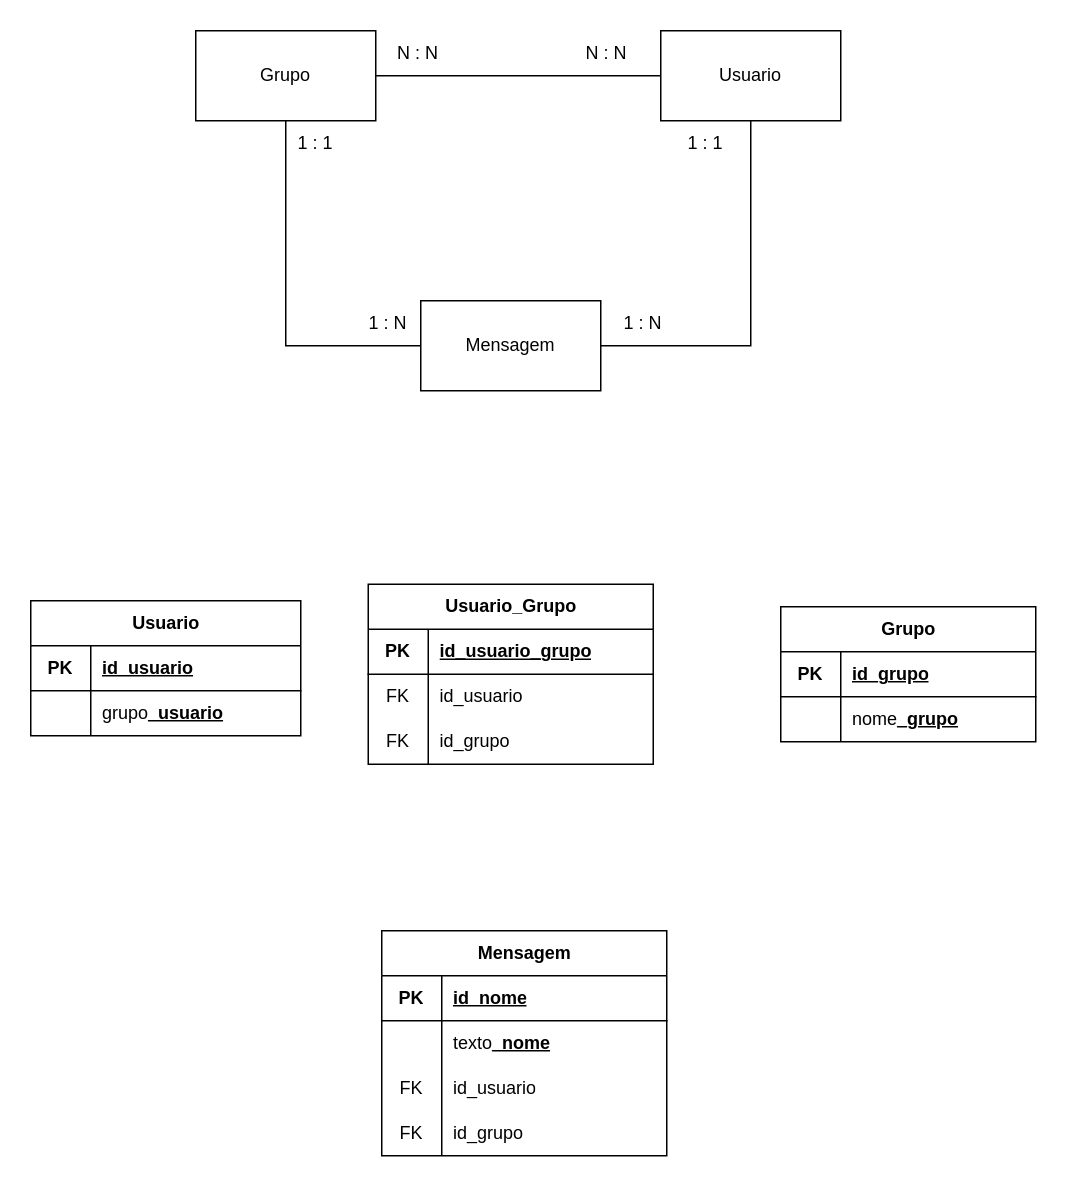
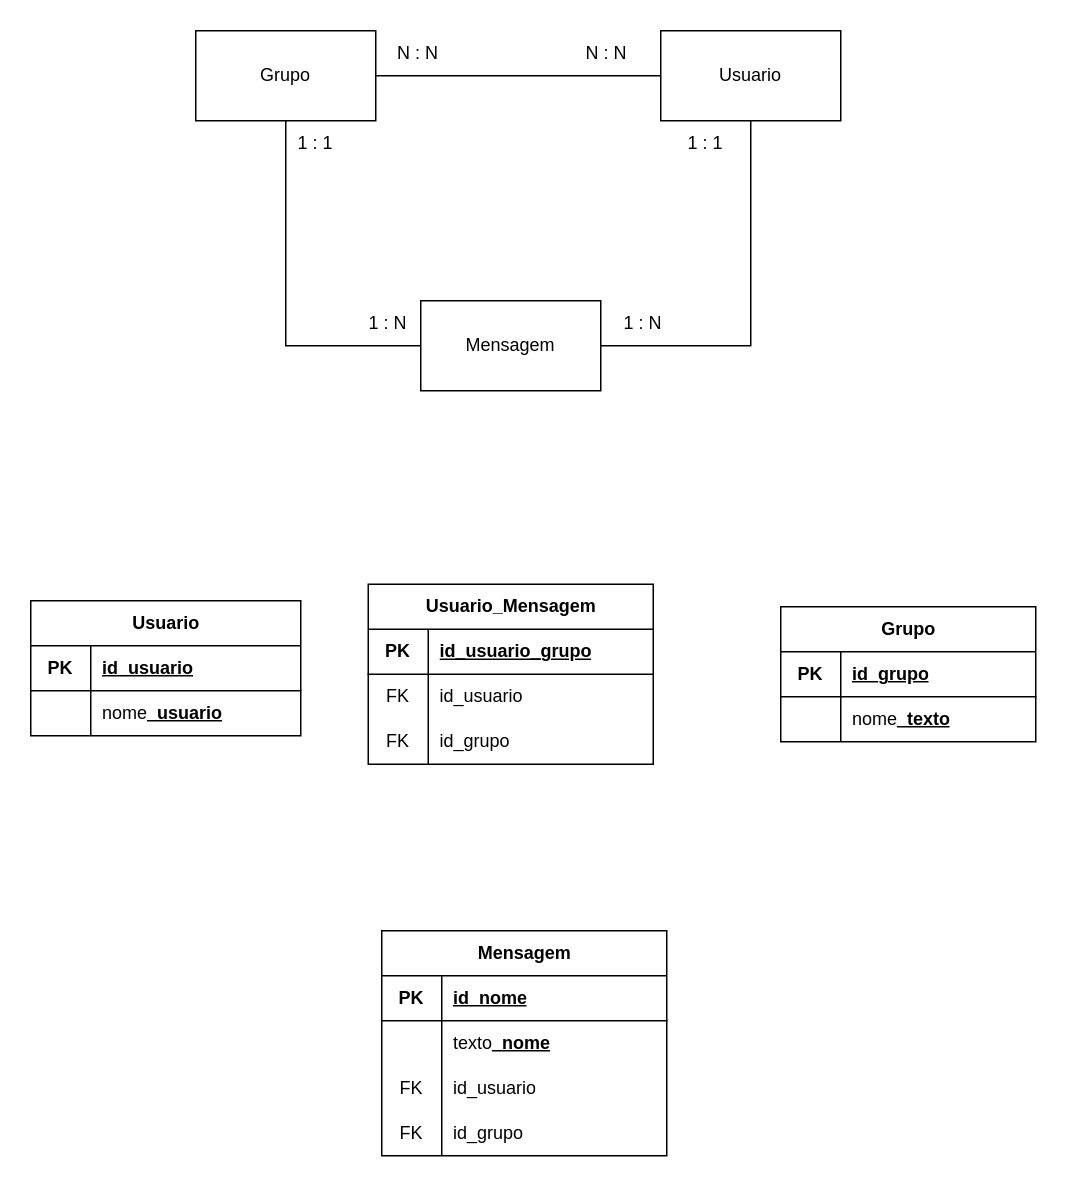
  <mxCell id="0" />
  <mxCell id="1" parent="0" />
  <mxCell id="2" style="edgeStyle=orthogonalEdgeStyle;rounded=0;orthogonalLoop=1;jettySize=auto;html=1;exitX=0.5;exitY=1;exitDx=0;exitDy=0;entryX=1;entryY=0.5;entryDx=0;entryDy=0;endArrow=none;startFill=0;" edge="1" parent="1" source="3" target="7"><mxGeometry relative="1" as="geometry" /></mxCell>
  <mxCell id="3" value="Usuario" style="rounded=0;whiteSpace=wrap;html=1;" vertex="1" parent="1"><mxGeometry x="440" y="20" width="120" height="60" as="geometry" /></mxCell>
  <mxCell id="4" style="edgeStyle=orthogonalEdgeStyle;rounded=0;orthogonalLoop=1;jettySize=auto;html=1;exitX=1;exitY=0.5;exitDx=0;exitDy=0;endArrow=none;startFill=0;" edge="1" parent="1" source="6" target="3"><mxGeometry relative="1" as="geometry" /></mxCell>
  <mxCell id="5" style="edgeStyle=orthogonalEdgeStyle;rounded=0;orthogonalLoop=1;jettySize=auto;html=1;exitX=0.5;exitY=1;exitDx=0;exitDy=0;entryX=0;entryY=0.5;entryDx=0;entryDy=0;endArrow=none;startFill=0;" edge="1" parent="1" source="6" target="7"><mxGeometry relative="1" as="geometry" /></mxCell>
  <mxCell id="6" value="Grupo" style="rounded=0;whiteSpace=wrap;html=1;" vertex="1" parent="1"><mxGeometry x="130" y="20" width="120" height="60" as="geometry" /></mxCell>
  <mxCell id="7" value="Mensagem" style="rounded=0;whiteSpace=wrap;html=1;" vertex="1" parent="1"><mxGeometry x="280" y="200" width="120" height="60" as="geometry" /></mxCell>
  <mxCell id="8" value="N : N&amp;nbsp;" style="text;html=1;align=center;verticalAlign=middle;whiteSpace=wrap;rounded=0;" vertex="1" parent="1"><mxGeometry x="240" y="20" width="80" height="30" as="geometry" /></mxCell>
  <mxCell id="9" value="N : N" style="text;html=1;align=center;verticalAlign=middle;whiteSpace=wrap;rounded=0;" vertex="1" parent="1"><mxGeometry x="364" y="20" width="80" height="30" as="geometry" /></mxCell>
  <mxCell id="10" value="1 : 1" style="text;html=1;align=center;verticalAlign=middle;whiteSpace=wrap;rounded=0;" vertex="1" parent="1"><mxGeometry x="170" y="80" width="80" height="30" as="geometry" /></mxCell>
  <mxCell id="11" value="1 : N&amp;nbsp;" style="text;html=1;align=center;verticalAlign=middle;whiteSpace=wrap;rounded=0;" vertex="1" parent="1"><mxGeometry x="220" y="200" width="80" height="30" as="geometry" /></mxCell>
  <mxCell id="12" value="1 : 1" style="text;html=1;align=center;verticalAlign=middle;whiteSpace=wrap;rounded=0;" vertex="1" parent="1"><mxGeometry x="430" y="80" width="80" height="30" as="geometry" /></mxCell>
  <mxCell id="13" value="1 : N&amp;nbsp;" style="text;html=1;align=center;verticalAlign=middle;whiteSpace=wrap;rounded=0;" vertex="1" parent="1"><mxGeometry x="390" y="200" width="80" height="30" as="geometry" /></mxCell>
  <mxCell id="14" value="Usuario" style="shape=table;startSize=30;container=1;collapsible=1;childLayout=tableLayout;fixedRows=1;rowLines=0;fontStyle=1;align=center;resizeLast=1;html=1;" vertex="1" parent="1"><mxGeometry x="20" y="400" width="180" height="90" as="geometry" /></mxCell>
  <mxCell id="15" value="" style="shape=tableRow;horizontal=0;startSize=0;swimlaneHead=0;swimlaneBody=0;fillColor=none;collapsible=0;dropTarget=0;points=[[0,0.5],[1,0.5]];portConstraint=eastwest;top=0;left=0;right=0;bottom=1;" vertex="1" parent="14"><mxGeometry y="30" width="180" height="30" as="geometry" /></mxCell>
  <mxCell id="16" value="PK" style="shape=partialRectangle;connectable=0;fillColor=none;top=0;left=0;bottom=0;right=0;fontStyle=1;overflow=hidden;whiteSpace=wrap;html=1;" vertex="1" parent="15"><mxGeometry width="40" height="30" as="geometry"><mxRectangle width="40" height="30" as="alternateBounds" /></mxGeometry></mxCell>
  <mxCell id="17" value="id_usuario" style="shape=partialRectangle;connectable=0;fillColor=none;top=0;left=0;bottom=0;right=0;align=left;spacingLeft=6;fontStyle=5;overflow=hidden;whiteSpace=wrap;html=1;" vertex="1" parent="15"><mxGeometry x="40" width="140" height="30" as="geometry"><mxRectangle width="140" height="30" as="alternateBounds" /></mxGeometry></mxCell>
  <mxCell id="18" value="" style="shape=tableRow;horizontal=0;startSize=0;swimlaneHead=0;swimlaneBody=0;fillColor=none;collapsible=0;dropTarget=0;points=[[0,0.5],[1,0.5]];portConstraint=eastwest;top=0;left=0;right=0;bottom=0;" vertex="1" parent="14"><mxGeometry y="60" width="180" height="30" as="geometry" /></mxCell>
  <mxCell id="19" value="" style="shape=partialRectangle;connectable=0;fillColor=none;top=0;left=0;bottom=0;right=0;editable=1;overflow=hidden;whiteSpace=wrap;html=1;" vertex="1" parent="18"><mxGeometry width="40" height="30" as="geometry"><mxRectangle width="40" height="30" as="alternateBounds" /></mxGeometry></mxCell>
- <mxCell id="20" value="grupo&lt;span style=&quot;font-weight: 700; text-decoration-line: underline;&quot;&gt;_usuario&lt;/span&gt;" style="shape=partialRectangle;connectable=0;fillColor=none;top=0;left=0;bottom=0;right=0;align=left;spacingLeft=6;overflow=hidden;whiteSpace=wrap;html=1;" vertex="1" parent="18"><mxGeometry x="40" width="140" height="30" as="geometry"><mxRectangle width="140" height="30" as="alternateBounds" /></mxGeometry></mxCell>
+ <mxCell id="20" value="nome&lt;span style=&quot;font-weight: 700; text-decoration-line: underline;&quot;&gt;_usuario&lt;/span&gt;" style="shape=partialRectangle;connectable=0;fillColor=none;top=0;left=0;bottom=0;right=0;align=left;spacingLeft=6;overflow=hidden;whiteSpace=wrap;html=1;" vertex="1" parent="18"><mxGeometry x="40" width="140" height="30" as="geometry"><mxRectangle width="140" height="30" as="alternateBounds" /></mxGeometry></mxCell>
  <mxCell id="21" value="Grupo" style="shape=table;startSize=30;container=1;collapsible=1;childLayout=tableLayout;fixedRows=1;rowLines=0;fontStyle=1;align=center;resizeLast=1;html=1;" vertex="1" parent="1"><mxGeometry x="520" y="404" width="170" height="90" as="geometry"><mxRectangle x="340" y="520" width="70" height="30" as="alternateBounds" /></mxGeometry></mxCell>
  <mxCell id="22" value="" style="shape=tableRow;horizontal=0;startSize=0;swimlaneHead=0;swimlaneBody=0;fillColor=none;collapsible=0;dropTarget=0;points=[[0,0.5],[1,0.5]];portConstraint=eastwest;top=0;left=0;right=0;bottom=1;" vertex="1" parent="21"><mxGeometry y="30" width="170" height="30" as="geometry" /></mxCell>
  <mxCell id="23" value="PK" style="shape=partialRectangle;connectable=0;fillColor=none;top=0;left=0;bottom=0;right=0;fontStyle=1;overflow=hidden;whiteSpace=wrap;html=1;" vertex="1" parent="22"><mxGeometry width="40" height="30" as="geometry"><mxRectangle width="40" height="30" as="alternateBounds" /></mxGeometry></mxCell>
  <mxCell id="24" value="id_grupo" style="shape=partialRectangle;connectable=0;fillColor=none;top=0;left=0;bottom=0;right=0;align=left;spacingLeft=6;fontStyle=5;overflow=hidden;whiteSpace=wrap;html=1;" vertex="1" parent="22"><mxGeometry x="40" width="130" height="30" as="geometry"><mxRectangle width="130" height="30" as="alternateBounds" /></mxGeometry></mxCell>
  <mxCell id="25" value="" style="shape=tableRow;horizontal=0;startSize=0;swimlaneHead=0;swimlaneBody=0;fillColor=none;collapsible=0;dropTarget=0;points=[[0,0.5],[1,0.5]];portConstraint=eastwest;top=0;left=0;right=0;bottom=0;" vertex="1" parent="21"><mxGeometry y="60" width="170" height="30" as="geometry" /></mxCell>
  <mxCell id="26" value="" style="shape=partialRectangle;connectable=0;fillColor=none;top=0;left=0;bottom=0;right=0;editable=1;overflow=hidden;whiteSpace=wrap;html=1;" vertex="1" parent="25"><mxGeometry width="40" height="30" as="geometry"><mxRectangle width="40" height="30" as="alternateBounds" /></mxGeometry></mxCell>
- <mxCell id="27" value="nome&lt;span style=&quot;font-weight: 700; text-decoration-line: underline;&quot;&gt;_grupo&lt;/span&gt;" style="shape=partialRectangle;connectable=0;fillColor=none;top=0;left=0;bottom=0;right=0;align=left;spacingLeft=6;overflow=hidden;whiteSpace=wrap;html=1;" vertex="1" parent="25"><mxGeometry x="40" width="130" height="30" as="geometry"><mxRectangle width="130" height="30" as="alternateBounds" /></mxGeometry></mxCell>
+ <mxCell id="27" value="nome&lt;span style=&quot;font-weight: 700; text-decoration-line: underline;&quot;&gt;_texto&lt;/span&gt;" style="shape=partialRectangle;connectable=0;fillColor=none;top=0;left=0;bottom=0;right=0;align=left;spacingLeft=6;overflow=hidden;whiteSpace=wrap;html=1;" vertex="1" parent="25"><mxGeometry x="40" width="130" height="30" as="geometry"><mxRectangle width="130" height="30" as="alternateBounds" /></mxGeometry></mxCell>
  <mxCell id="28" value="Mensagem" style="shape=table;startSize=30;container=1;collapsible=1;childLayout=tableLayout;fixedRows=1;rowLines=0;fontStyle=1;align=center;resizeLast=1;html=1;" vertex="1" parent="1"><mxGeometry x="254" y="620" width="190" height="150" as="geometry"><mxRectangle x="340" y="520" width="70" height="30" as="alternateBounds" /></mxGeometry></mxCell>
  <mxCell id="29" value="" style="shape=tableRow;horizontal=0;startSize=0;swimlaneHead=0;swimlaneBody=0;fillColor=none;collapsible=0;dropTarget=0;points=[[0,0.5],[1,0.5]];portConstraint=eastwest;top=0;left=0;right=0;bottom=1;" vertex="1" parent="28"><mxGeometry y="30" width="190" height="30" as="geometry" /></mxCell>
  <mxCell id="30" value="PK" style="shape=partialRectangle;connectable=0;fillColor=none;top=0;left=0;bottom=0;right=0;fontStyle=1;overflow=hidden;whiteSpace=wrap;html=1;" vertex="1" parent="29"><mxGeometry width="40" height="30" as="geometry"><mxRectangle width="40" height="30" as="alternateBounds" /></mxGeometry></mxCell>
  <mxCell id="31" value="id_nome" style="shape=partialRectangle;connectable=0;fillColor=none;top=0;left=0;bottom=0;right=0;align=left;spacingLeft=6;fontStyle=5;overflow=hidden;whiteSpace=wrap;html=1;" vertex="1" parent="29"><mxGeometry x="40" width="150" height="30" as="geometry"><mxRectangle width="150" height="30" as="alternateBounds" /></mxGeometry></mxCell>
  <mxCell id="32" value="" style="shape=tableRow;horizontal=0;startSize=0;swimlaneHead=0;swimlaneBody=0;fillColor=none;collapsible=0;dropTarget=0;points=[[0,0.5],[1,0.5]];portConstraint=eastwest;top=0;left=0;right=0;bottom=0;" vertex="1" parent="28"><mxGeometry y="60" width="190" height="30" as="geometry" /></mxCell>
  <mxCell id="33" value="" style="shape=partialRectangle;connectable=0;fillColor=none;top=0;left=0;bottom=0;right=0;editable=1;overflow=hidden;whiteSpace=wrap;html=1;" vertex="1" parent="32"><mxGeometry width="40" height="30" as="geometry"><mxRectangle width="40" height="30" as="alternateBounds" /></mxGeometry></mxCell>
  <mxCell id="34" value="texto&lt;span style=&quot;font-weight: 700; text-decoration-line: underline;&quot;&gt;_nome&lt;/span&gt;" style="shape=partialRectangle;connectable=0;fillColor=none;top=0;left=0;bottom=0;right=0;align=left;spacingLeft=6;overflow=hidden;whiteSpace=wrap;html=1;" vertex="1" parent="32"><mxGeometry x="40" width="150" height="30" as="geometry"><mxRectangle width="150" height="30" as="alternateBounds" /></mxGeometry></mxCell>
  <mxCell id="35" style="shape=tableRow;horizontal=0;startSize=0;swimlaneHead=0;swimlaneBody=0;fillColor=none;collapsible=0;dropTarget=0;points=[[0,0.5],[1,0.5]];portConstraint=eastwest;top=0;left=0;right=0;bottom=0;" vertex="1" parent="28"><mxGeometry y="90" width="190" height="30" as="geometry" /></mxCell>
  <mxCell id="36" value="FK" style="shape=partialRectangle;connectable=0;fillColor=none;top=0;left=0;bottom=0;right=0;editable=1;overflow=hidden;whiteSpace=wrap;html=1;" vertex="1" parent="35"><mxGeometry width="40" height="30" as="geometry"><mxRectangle width="40" height="30" as="alternateBounds" /></mxGeometry></mxCell>
  <mxCell id="37" value="id_usuario" style="shape=partialRectangle;connectable=0;fillColor=none;top=0;left=0;bottom=0;right=0;align=left;spacingLeft=6;overflow=hidden;whiteSpace=wrap;html=1;" vertex="1" parent="35"><mxGeometry x="40" width="150" height="30" as="geometry"><mxRectangle width="150" height="30" as="alternateBounds" /></mxGeometry></mxCell>
  <mxCell id="38" style="shape=tableRow;horizontal=0;startSize=0;swimlaneHead=0;swimlaneBody=0;fillColor=none;collapsible=0;dropTarget=0;points=[[0,0.5],[1,0.5]];portConstraint=eastwest;top=0;left=0;right=0;bottom=0;" vertex="1" parent="28"><mxGeometry y="120" width="190" height="30" as="geometry" /></mxCell>
  <mxCell id="39" value="FK" style="shape=partialRectangle;connectable=0;fillColor=none;top=0;left=0;bottom=0;right=0;editable=1;overflow=hidden;whiteSpace=wrap;html=1;" vertex="1" parent="38"><mxGeometry width="40" height="30" as="geometry"><mxRectangle width="40" height="30" as="alternateBounds" /></mxGeometry></mxCell>
  <mxCell id="40" value="id_grupo" style="shape=partialRectangle;connectable=0;fillColor=none;top=0;left=0;bottom=0;right=0;align=left;spacingLeft=6;overflow=hidden;whiteSpace=wrap;html=1;" vertex="1" parent="38"><mxGeometry x="40" width="150" height="30" as="geometry"><mxRectangle width="150" height="30" as="alternateBounds" /></mxGeometry></mxCell>
- <mxCell id="41" value="Usuario_Grupo" style="shape=table;startSize=30;container=1;collapsible=1;childLayout=tableLayout;fixedRows=1;rowLines=0;fontStyle=1;align=center;resizeLast=1;html=1;" vertex="1" parent="1"><mxGeometry x="245" y="389" width="190" height="120" as="geometry"><mxRectangle x="340" y="520" width="70" height="30" as="alternateBounds" /></mxGeometry></mxCell>
+ <mxCell id="41" value="Usuario_Mensagem" style="shape=table;startSize=30;container=1;collapsible=1;childLayout=tableLayout;fixedRows=1;rowLines=0;fontStyle=1;align=center;resizeLast=1;html=1;" vertex="1" parent="1"><mxGeometry x="245" y="389" width="190" height="120" as="geometry"><mxRectangle x="340" y="520" width="70" height="30" as="alternateBounds" /></mxGeometry></mxCell>
  <mxCell id="42" value="" style="shape=tableRow;horizontal=0;startSize=0;swimlaneHead=0;swimlaneBody=0;fillColor=none;collapsible=0;dropTarget=0;points=[[0,0.5],[1,0.5]];portConstraint=eastwest;top=0;left=0;right=0;bottom=1;" vertex="1" parent="41"><mxGeometry y="30" width="190" height="30" as="geometry" /></mxCell>
  <mxCell id="43" value="PK" style="shape=partialRectangle;connectable=0;fillColor=none;top=0;left=0;bottom=0;right=0;fontStyle=1;overflow=hidden;whiteSpace=wrap;html=1;" vertex="1" parent="42"><mxGeometry width="40" height="30" as="geometry"><mxRectangle width="40" height="30" as="alternateBounds" /></mxGeometry></mxCell>
  <mxCell id="44" value="id_usuario_grupo" style="shape=partialRectangle;connectable=0;fillColor=none;top=0;left=0;bottom=0;right=0;align=left;spacingLeft=6;fontStyle=5;overflow=hidden;whiteSpace=wrap;html=1;" vertex="1" parent="42"><mxGeometry x="40" width="150" height="30" as="geometry"><mxRectangle width="150" height="30" as="alternateBounds" /></mxGeometry></mxCell>
  <mxCell id="45" style="shape=tableRow;horizontal=0;startSize=0;swimlaneHead=0;swimlaneBody=0;fillColor=none;collapsible=0;dropTarget=0;points=[[0,0.5],[1,0.5]];portConstraint=eastwest;top=0;left=0;right=0;bottom=0;" vertex="1" parent="41"><mxGeometry y="60" width="190" height="30" as="geometry" /></mxCell>
  <mxCell id="46" value="FK" style="shape=partialRectangle;connectable=0;fillColor=none;top=0;left=0;bottom=0;right=0;editable=1;overflow=hidden;whiteSpace=wrap;html=1;" vertex="1" parent="45"><mxGeometry width="40" height="30" as="geometry"><mxRectangle width="40" height="30" as="alternateBounds" /></mxGeometry></mxCell>
  <mxCell id="47" value="id_usuario" style="shape=partialRectangle;connectable=0;fillColor=none;top=0;left=0;bottom=0;right=0;align=left;spacingLeft=6;overflow=hidden;whiteSpace=wrap;html=1;" vertex="1" parent="45"><mxGeometry x="40" width="150" height="30" as="geometry"><mxRectangle width="150" height="30" as="alternateBounds" /></mxGeometry></mxCell>
  <mxCell id="48" style="shape=tableRow;horizontal=0;startSize=0;swimlaneHead=0;swimlaneBody=0;fillColor=none;collapsible=0;dropTarget=0;points=[[0,0.5],[1,0.5]];portConstraint=eastwest;top=0;left=0;right=0;bottom=0;" vertex="1" parent="41"><mxGeometry y="90" width="190" height="30" as="geometry" /></mxCell>
  <mxCell id="49" value="FK" style="shape=partialRectangle;connectable=0;fillColor=none;top=0;left=0;bottom=0;right=0;editable=1;overflow=hidden;whiteSpace=wrap;html=1;" vertex="1" parent="48"><mxGeometry width="40" height="30" as="geometry"><mxRectangle width="40" height="30" as="alternateBounds" /></mxGeometry></mxCell>
  <mxCell id="50" value="id_grupo" style="shape=partialRectangle;connectable=0;fillColor=none;top=0;left=0;bottom=0;right=0;align=left;spacingLeft=6;overflow=hidden;whiteSpace=wrap;html=1;" vertex="1" parent="48"><mxGeometry x="40" width="150" height="30" as="geometry"><mxRectangle width="150" height="30" as="alternateBounds" /></mxGeometry></mxCell>
